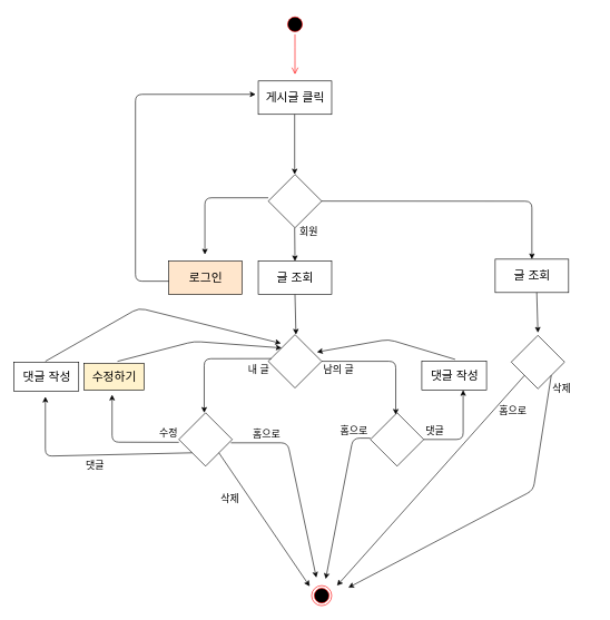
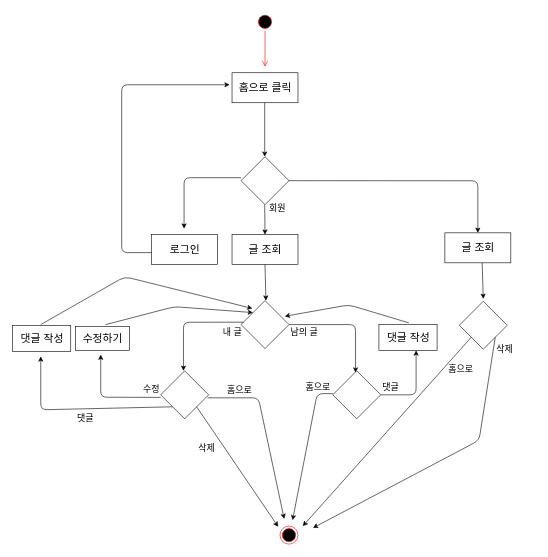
  <mxCell id="0" />
  <mxCell id="1" parent="0" />
  <mxCell id="2" value="" style="ellipse;html=1;shape=startState;fillColor=#000000;strokeColor=#ff0000;" vertex="1" parent="1"><mxGeometry x="426" y="20.857" width="30" height="30" as="geometry" /></mxCell>
  <mxCell id="3" value="" style="edgeStyle=orthogonalEdgeStyle;html=1;verticalAlign=bottom;endArrow=open;endSize=8;strokeColor=#ff0000;" edge="1" parent="1" source="2"><mxGeometry relative="1" as="geometry"><mxPoint x="441" y="110.857" as="targetPoint" /></mxGeometry></mxCell>
- <mxCell id="4" value="&lt;span style=&quot;font-size: 18px&quot;&gt;게시글 클릭&lt;/span&gt;" style="html=1;" vertex="1" parent="1"><mxGeometry x="386" y="120.857" width="110" height="50" as="geometry" /></mxCell>
+ <mxCell id="4" value="&lt;span style=&quot;font-size: 18px&quot;&gt;홈으로 클릭&lt;/span&gt;" style="html=1;" vertex="1" parent="1"><mxGeometry x="386" y="120.857" width="110" height="50" as="geometry" /></mxCell>
  <mxCell id="5" value="" style="ellipse;html=1;shape=endState;fillColor=#000000;strokeColor=#ff0000;" vertex="1" parent="1"><mxGeometry x="466" y="876.997" width="30" height="30" as="geometry" /></mxCell>
  <mxCell id="6" value="" style="rhombus;whiteSpace=wrap;html=1;" vertex="1" parent="1"><mxGeometry x="401" y="260.857" width="80" height="80" as="geometry" /></mxCell>
  <mxCell id="7" value="" style="endArrow=classic;html=1;" edge="1" parent="1"><mxGeometry width="50" height="50" relative="1" as="geometry"><mxPoint x="440.5" y="170.857" as="sourcePoint" /><mxPoint x="440.5" y="260.857" as="targetPoint" /></mxGeometry></mxCell>
  <mxCell id="8" value="" style="endArrow=classic;html=1;exitX=0;exitY=0.5;exitDx=0;exitDy=0;" edge="1" parent="1"><mxGeometry width="50" height="50" relative="1" as="geometry"><mxPoint x="401" y="295.857" as="sourcePoint" /><mxPoint x="306" y="380.857" as="targetPoint" /><Array as="points"><mxPoint x="306" y="295.857" /></Array></mxGeometry></mxCell>
  <mxCell id="9" value="" style="endArrow=classic;html=1;" edge="1" parent="1"><mxGeometry width="50" height="50" relative="1" as="geometry"><mxPoint x="440.5" y="340.857" as="sourcePoint" /><mxPoint x="441" y="390.857" as="targetPoint" /></mxGeometry></mxCell>
  <mxCell id="10" value="" style="endArrow=classic;html=1;entryX=0.5;entryY=0;entryDx=0;entryDy=0;" edge="1" parent="1" target="15"><mxGeometry width="50" height="50" relative="1" as="geometry"><mxPoint x="481" y="300.857" as="sourcePoint" /><mxPoint x="836" y="373" as="targetPoint" /><Array as="points"><mxPoint x="796" y="301" /></Array></mxGeometry></mxCell>
  <mxCell id="11" value="회원" style="text;strokeColor=none;fillColor=none;align=left;verticalAlign=top;spacingLeft=4;spacingRight=4;overflow=hidden;rotatable=0;points=[[0,0.5],[1,0.5]];portConstraint=eastwest;fontSize=15;" vertex="1" parent="1"><mxGeometry x="442" y="330.857" width="70" height="30" as="geometry" /></mxCell>
- <mxCell id="12" value="&lt;span style=&quot;font-size: 18px&quot;&gt;로그인&lt;/span&gt;" style="html=1;fillColor=#ffe6cc;" vertex="1" parent="1"><mxGeometry y="390.857" width="110" height="50" as="geometry" x="252" /></mxCell>
+ <mxCell id="12" value="&lt;span style=&quot;font-size: 18px&quot;&gt;로그인&lt;/span&gt;" style="html=1;" vertex="1" parent="1"><mxGeometry y="390.857" width="110" height="50" as="geometry" x="252" /></mxCell>
  <mxCell id="13" value="" style="endArrow=classic;html=1;" edge="1" parent="1"><mxGeometry width="50" height="50" relative="1" as="geometry"><mxPoint y="420.857" as="sourcePoint" x="252" /><mxPoint x="382" y="140.857" as="targetPoint" /><Array as="points"><mxPoint x="202" y="420.857" /><mxPoint x="202" y="140.857" /></Array></mxGeometry></mxCell>
  <mxCell id="14" value="&lt;font style=&quot;font-size: 18px&quot;&gt;글 조회&lt;/font&gt;" style="html=1;" vertex="1" parent="1"><mxGeometry x="386" y="390.857" width="110" height="50" as="geometry" /></mxCell>
  <mxCell id="15" value="&lt;font style=&quot;font-size: 18px&quot;&gt;글 조회&lt;/font&gt;" style="html=1;" vertex="1" parent="1"><mxGeometry x="741" y="387.857" width="110" height="50" as="geometry" /></mxCell>
  <mxCell id="16" value="" style="endArrow=classic;html=1;exitX=0.5;exitY=1;exitDx=0;exitDy=0;" edge="1" parent="1" source="14"><mxGeometry width="50" height="50" relative="1" as="geometry"><mxPoint x="442" y="450.857" as="sourcePoint" /><mxPoint x="442.5" y="500.857" as="targetPoint" /></mxGeometry></mxCell>
  <mxCell id="17" value="" style="rhombus;whiteSpace=wrap;html=1;" vertex="1" parent="1"><mxGeometry x="401" y="500.857" width="80" height="80" as="geometry" /></mxCell>
  <mxCell id="18" value="" style="endArrow=classic;html=1;" edge="1" parent="1"><mxGeometry width="50" height="50" relative="1" as="geometry"><mxPoint x="481" y="540.857" as="sourcePoint" /><mxPoint x="592" y="620.857" as="targetPoint" /><Array as="points"><mxPoint x="592" y="540.857" /></Array></mxGeometry></mxCell>
  <mxCell id="19" value="내 글" style="text;strokeColor=none;fillColor=none;align=left;verticalAlign=top;spacingLeft=4;spacingRight=4;overflow=hidden;rotatable=0;points=[[0,0.5],[1,0.5]];portConstraint=eastwest;fontSize=15;" vertex="1" parent="1"><mxGeometry x="365" y="537.997" width="70" height="30" as="geometry" /></mxCell>
  <mxCell id="20" value="남의 글" style="text;strokeColor=none;fillColor=none;align=left;verticalAlign=top;spacingLeft=4;spacingRight=4;overflow=hidden;rotatable=0;points=[[0,0.5],[1,0.5]];portConstraint=eastwest;fontSize=15;" vertex="1" parent="1"><mxGeometry x="478" y="537.997" width="60" height="30" as="geometry" /></mxCell>
  <mxCell id="21" value="&lt;font style=&quot;font-size: 18px&quot;&gt;댓글 작성&lt;/font&gt;" style="html=1;" vertex="1" parent="1"><mxGeometry x="20" y="542.5" width="97" height="43" as="geometry" /></mxCell>
- <mxCell id="22" value="&lt;font style=&quot;font-size: 18px&quot;&gt;수정하기&lt;/font&gt;" style="html=1;fillColor=#fff2cc;" vertex="1" parent="1"><mxGeometry x="125" y="543.997" width="90" height="40" as="geometry" /></mxCell>
+ <mxCell id="22" value="&lt;font style=&quot;font-size: 18px&quot;&gt;수정하기&lt;/font&gt;" style="html=1;" vertex="1" parent="1"><mxGeometry x="125" y="543.997" width="90" height="40" as="geometry" /></mxCell>
  <mxCell id="23" value="" style="endArrow=classic;html=1;exitX=0;exitY=1;exitDx=0;exitDy=0;" edge="1" parent="1" source="24"><mxGeometry width="50" height="50" relative="1" as="geometry"><mxPoint x="-145" y="717.997" as="sourcePoint" /><mxPoint x="67" y="594" as="targetPoint" /><Array as="points"><mxPoint x="67" y="683" /></Array></mxGeometry></mxCell>
  <mxCell id="24" value="" style="rhombus;whiteSpace=wrap;html=1;" vertex="1" parent="1"><mxGeometry x="267" y="618" width="80" height="80" as="geometry" /></mxCell>
  <mxCell id="25" value="" style="endArrow=classic;html=1;" edge="1" parent="1"><mxGeometry width="50" height="50" relative="1" as="geometry"><mxPoint x="267" y="662.29" as="sourcePoint" /><mxPoint x="167" y="591" as="targetPoint" /><Array as="points"><mxPoint x="167" y="662" /></Array></mxGeometry></mxCell>
  <mxCell id="26" value="수정" style="text;strokeColor=none;fillColor=none;align=left;verticalAlign=top;spacingLeft=4;spacingRight=4;overflow=hidden;rotatable=0;points=[[0,0.5],[1,0.5]];portConstraint=eastwest;fontSize=15;" vertex="1" parent="1"><mxGeometry x="232" y="631.997" width="70" height="30" as="geometry" /></mxCell>
  <mxCell id="27" value="댓글" style="text;strokeColor=none;fillColor=none;align=left;verticalAlign=top;spacingLeft=4;spacingRight=4;overflow=hidden;rotatable=0;points=[[0,0.5],[1,0.5]];portConstraint=eastwest;fontSize=15;" vertex="1" parent="1"><mxGeometry x="122" y="680.997" width="70" height="30" as="geometry" /></mxCell>
  <mxCell id="28" value="" style="endArrow=classic;html=1;exitX=1;exitY=1;exitDx=0;exitDy=0;" edge="1" parent="1" source="24"><mxGeometry width="50" height="50" relative="1" as="geometry"><mxPoint x="328" y="693" as="sourcePoint" /><mxPoint x="463" y="878" as="targetPoint" /></mxGeometry></mxCell>
  <mxCell id="29" value="삭제" style="text;strokeColor=none;fillColor=none;align=left;verticalAlign=top;spacingLeft=4;spacingRight=4;overflow=hidden;rotatable=0;points=[[0,0.5],[1,0.5]];portConstraint=eastwest;fontSize=15;" vertex="1" parent="1"><mxGeometry x="324" y="731.997" width="70" height="30" as="geometry" /></mxCell>
  <mxCell id="30" value="홈으로" style="text;strokeColor=none;fillColor=none;align=left;verticalAlign=top;spacingLeft=4;spacingRight=4;overflow=hidden;rotatable=0;points=[[0,0.5],[1,0.5]];portConstraint=eastwest;fontSize=15;" vertex="1" parent="1"><mxGeometry x="372" y="634.997" width="70" height="30" as="geometry" /></mxCell>
  <mxCell id="31" value="" style="endArrow=classic;html=1;" edge="1" parent="1"><mxGeometry width="50" height="50" relative="1" as="geometry"><mxPoint x="345" y="663" as="sourcePoint" /><mxPoint x="473" y="865" as="targetPoint" /><Array as="points"><mxPoint x="430" y="663" /></Array></mxGeometry></mxCell>
  <mxCell id="32" value="" style="endArrow=classic;html=1;entryX=0;entryY=0;entryDx=0;entryDy=0;" edge="1" parent="1" target="17"><mxGeometry width="50" height="50" relative="1" as="geometry"><mxPoint x="175" y="541" as="sourcePoint" /><mxPoint x="410" y="515" as="targetPoint" /><Array as="points"><mxPoint x="290" y="511" /></Array></mxGeometry></mxCell>
  <mxCell id="33" value="" style="endArrow=classic;html=1;" edge="1" parent="1"><mxGeometry width="50" height="50" relative="1" as="geometry"><mxPoint x="67" y="540.86" as="sourcePoint" /><mxPoint x="420" y="514" as="targetPoint" /><Array as="points"><mxPoint x="207" y="461" /></Array></mxGeometry></mxCell>
  <mxCell id="34" value="" style="rhombus;whiteSpace=wrap;html=1;" vertex="1" parent="1"><mxGeometry x="554" y="618" width="80" height="80" as="geometry" /></mxCell>
  <mxCell id="35" style="edgeStyle=orthogonalEdgeStyle;rounded=0;orthogonalLoop=1;jettySize=auto;html=1;exitX=0.5;exitY=1;exitDx=0;exitDy=0;" edge="1" parent="1" source="34" target="34"><mxGeometry relative="1" as="geometry" /></mxCell>
  <mxCell id="36" value="" style="endArrow=classic;html=1;exitX=0.578;exitY=-0.038;exitDx=0;exitDy=0;exitPerimeter=0;" edge="1" parent="1" source="19"><mxGeometry width="50" height="50" relative="1" as="geometry"><mxPoint x="305" y="534" as="sourcePoint" /><mxPoint x="305" y="618" as="targetPoint" /><Array as="points"><mxPoint x="305" y="537" /></Array></mxGeometry></mxCell>
  <mxCell id="37" value="" style="endArrow=classic;html=1;" edge="1" parent="1"><mxGeometry width="50" height="50" relative="1" as="geometry"><mxPoint x="554" y="656" as="sourcePoint" /><mxPoint x="487" y="867" as="targetPoint" /><Array as="points"><mxPoint x="528" y="656" /></Array></mxGeometry></mxCell>
  <mxCell id="38" value="" style="endArrow=classic;html=1;" edge="1" parent="1"><mxGeometry width="50" height="50" relative="1" as="geometry"><mxPoint x="634" y="657.997" as="sourcePoint" /><mxPoint x="693" y="584" as="targetPoint" /><Array as="points"><mxPoint x="693" y="658" /></Array></mxGeometry></mxCell>
  <mxCell id="39" value="댓글" style="text;strokeColor=none;fillColor=none;align=left;verticalAlign=top;spacingLeft=4;spacingRight=4;overflow=hidden;rotatable=0;points=[[0,0.5],[1,0.5]];portConstraint=eastwest;fontSize=15;" vertex="1" parent="1"><mxGeometry x="631" y="629.997" width="70" height="30" as="geometry" /></mxCell>
  <mxCell id="40" value="&lt;font style=&quot;font-size: 18px&quot;&gt;댓글 작성&lt;/font&gt;" style="html=1;" vertex="1" parent="1"><mxGeometry x="631" y="541" width="97" height="43" as="geometry" /></mxCell>
  <mxCell id="41" value="" style="endArrow=classic;html=1;entryX=0.912;entryY=0.327;entryDx=0;entryDy=0;entryPerimeter=0;" edge="1" parent="1" target="17"><mxGeometry width="50" height="50" relative="1" as="geometry"><mxPoint x="681" y="538" as="sourcePoint" /><mxPoint x="480" y="520" as="targetPoint" /><Array as="points"><mxPoint x="581" y="508" /></Array></mxGeometry></mxCell>
  <mxCell id="42" value="홈으로" style="text;strokeColor=none;fillColor=none;align=left;verticalAlign=top;spacingLeft=4;spacingRight=4;overflow=hidden;rotatable=0;points=[[0,0.5],[1,0.5]];portConstraint=eastwest;fontSize=15;" vertex="1" parent="1"><mxGeometry x="503" y="629.997" width="70" height="30" as="geometry" /></mxCell>
  <mxCell id="43" value="" style="rhombus;whiteSpace=wrap;html=1;" vertex="1" parent="1"><mxGeometry x="765" y="501.997" width="80" height="80" as="geometry" /></mxCell>
  <mxCell id="44" value="" style="endArrow=classic;html=1;exitX=0.5;exitY=1;exitDx=0;exitDy=0;" edge="1" parent="1"><mxGeometry width="50" height="50" relative="1" as="geometry"><mxPoint x="803.25" y="437.857" as="sourcePoint" /><mxPoint x="805" y="498" as="targetPoint" /></mxGeometry></mxCell>
  <mxCell id="45" value="" style="endArrow=classic;html=1;exitX=0;exitY=1;exitDx=0;exitDy=0;" edge="1" parent="1" source="43"><mxGeometry width="50" height="50" relative="1" as="geometry"><mxPoint x="838" y="567" as="sourcePoint" /><mxPoint x="504" y="877" as="targetPoint" /></mxGeometry></mxCell>
  <mxCell id="46" value="" style="endArrow=classic;html=1;exitX=1;exitY=1;exitDx=0;exitDy=0;" edge="1" parent="1" source="43"><mxGeometry width="50" height="50" relative="1" as="geometry"><mxPoint x="481" y="655" as="sourcePoint" /><mxPoint x="521" y="880" as="targetPoint" /><Array as="points"><mxPoint x="798" y="734" /></Array></mxGeometry></mxCell>
  <mxCell id="47" value="홈으로" style="text;strokeColor=none;fillColor=none;align=left;verticalAlign=top;spacingLeft=4;spacingRight=4;overflow=hidden;rotatable=0;points=[[0,0.5],[1,0.5]];portConstraint=eastwest;fontSize=15;" vertex="1" parent="1"><mxGeometry x="741" y="599.997" width="70" height="30" as="geometry" /></mxCell>
  <mxCell id="48" value="삭제" style="text;strokeColor=none;fillColor=none;align=left;verticalAlign=top;spacingLeft=4;spacingRight=4;overflow=hidden;rotatable=0;points=[[0,0.5],[1,0.5]];portConstraint=eastwest;fontSize=15;" vertex="1" parent="1"><mxGeometry x="821" y="565.997" width="70" height="30" as="geometry" /></mxCell>
